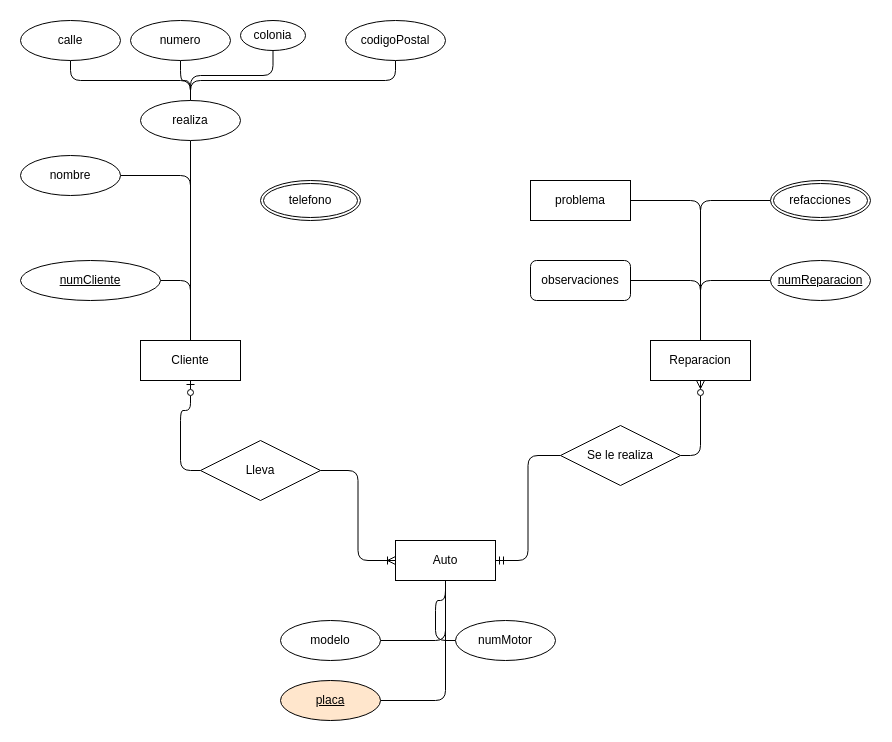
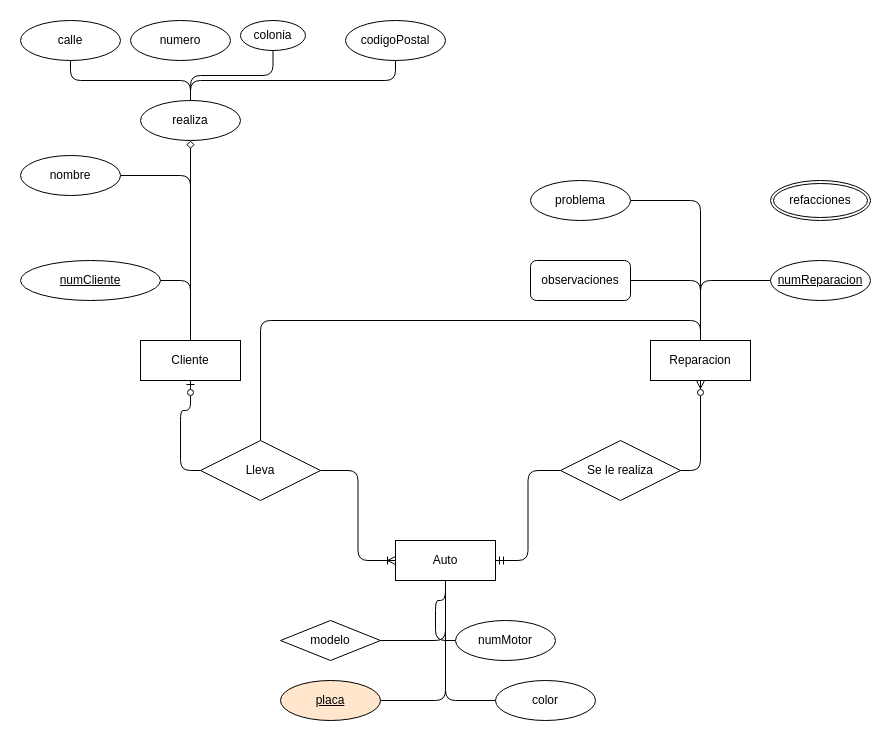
  <mxCell id="0" />
  <mxCell id="1" parent="0" />
  <mxCell id="2" style="edgeStyle=orthogonalEdgeStyle;rounded=1;orthogonalLoop=1;jettySize=auto;html=1;exitX=1;exitY=0.5;exitDx=0;exitDy=0;entryX=0;entryY=0.5;entryDx=0;entryDy=0;endArrow=none;endFill=0;startArrow=ERmandOne;startFill=0;curved=0;" edge="1" parent="1" source="7" target="19"><mxGeometry relative="1" as="geometry" /></mxCell>
  <mxCell id="3" style="edgeStyle=orthogonalEdgeStyle;rounded=1;orthogonalLoop=1;jettySize=auto;html=1;exitX=0.5;exitY=1;exitDx=0;exitDy=0;entryX=1;entryY=0.5;entryDx=0;entryDy=0;curved=0;endArrow=none;endFill=0;" edge="1" parent="1" source="7" target="37"><mxGeometry relative="1" as="geometry" /></mxCell>
  <mxCell id="4" style="edgeStyle=orthogonalEdgeStyle;rounded=1;orthogonalLoop=1;jettySize=auto;html=1;exitX=0.5;exitY=1;exitDx=0;exitDy=0;entryX=0;entryY=0.5;entryDx=0;entryDy=0;curved=0;endArrow=none;endFill=0;" edge="1" parent="1" source="7" target="35"><mxGeometry relative="1" as="geometry" /></mxCell>
  <mxCell id="5" style="edgeStyle=orthogonalEdgeStyle;rounded=1;orthogonalLoop=1;jettySize=auto;html=1;exitX=0.5;exitY=1;exitDx=0;exitDy=0;entryX=1;entryY=0.5;entryDx=0;entryDy=0;curved=0;endArrow=none;endFill=0;" edge="1" parent="1" source="7" target="34"><mxGeometry relative="1" as="geometry" /></mxCell>
+ <mxCell id="6" style="edgeStyle=orthogonalEdgeStyle;rounded=1;orthogonalLoop=1;jettySize=auto;html=1;exitX=0.5;exitY=1;exitDx=0;exitDy=0;entryX=0;entryY=0.5;entryDx=0;entryDy=0;curved=0;endArrow=none;endFill=0;" edge="1" parent="1" source="7" target="36"><mxGeometry relative="1" as="geometry" /></mxCell>
  <mxCell id="7" value="Auto" style="whiteSpace=wrap;html=1;align=center;" vertex="1" parent="1"><mxGeometry x="395" y="540" width="100" height="40" as="geometry" /></mxCell>
  <mxCell id="8" style="edgeStyle=orthogonalEdgeStyle;rounded=1;orthogonalLoop=1;jettySize=auto;html=1;exitX=0.5;exitY=0;exitDx=0;exitDy=0;entryX=1;entryY=0.5;entryDx=0;entryDy=0;curved=0;endArrow=none;endFill=0;" edge="1" parent="1" source="12" target="41"><mxGeometry relative="1" as="geometry" /></mxCell>
  <mxCell id="9" style="edgeStyle=orthogonalEdgeStyle;rounded=1;orthogonalLoop=1;jettySize=auto;html=1;exitX=0.5;exitY=0;exitDx=0;exitDy=0;entryX=0;entryY=0.5;entryDx=0;entryDy=0;curved=0;endArrow=none;endFill=0;" edge="1" parent="1" source="12" target="38"><mxGeometry relative="1" as="geometry" /></mxCell>
  <mxCell id="10" style="edgeStyle=orthogonalEdgeStyle;rounded=1;orthogonalLoop=1;jettySize=auto;html=1;exitX=0.5;exitY=0;exitDx=0;exitDy=0;entryX=1;entryY=0.5;entryDx=0;entryDy=0;curved=0;endArrow=none;endFill=0;" edge="1" parent="1" source="12" target="40"><mxGeometry relative="1" as="geometry" /></mxCell>
- <mxCell id="11" style="edgeStyle=orthogonalEdgeStyle;rounded=1;orthogonalLoop=1;jettySize=auto;html=1;exitX=0.5;exitY=0;exitDx=0;exitDy=0;entryX=0;entryY=0.5;entryDx=0;entryDy=0;curved=0;endArrow=none;endFill=0;" edge="1" parent="1" source="12" target="39"><mxGeometry relative="1" as="geometry" /></mxCell>
+ <mxCell id="11" style="edgeStyle=orthogonalEdgeStyle;rounded=1;orthogonalLoop=1;jettySize=auto;html=1;exitX=0.5;exitY=0;exitDx=0;exitDy=0;curved=0;endArrow=none;endFill=0;" edge="1" parent="1" source="12" target="21"><mxGeometry relative="1" as="geometry" /></mxCell>
  <mxCell id="12" value="Reparacion" style="whiteSpace=wrap;html=1;align=center;" vertex="1" parent="1"><mxGeometry x="650" y="340" width="100" height="40" as="geometry" /></mxCell>
  <mxCell id="13" style="edgeStyle=orthogonalEdgeStyle;rounded=1;orthogonalLoop=1;jettySize=auto;html=1;exitX=0.5;exitY=1;exitDx=0;exitDy=0;entryX=0;entryY=0.5;entryDx=0;entryDy=0;curved=0;startArrow=ERzeroToOne;startFill=0;endArrow=none;endFill=0;" edge="1" parent="1" source="17" target="21"><mxGeometry relative="1" as="geometry" /></mxCell>
  <mxCell id="14" style="edgeStyle=orthogonalEdgeStyle;rounded=1;orthogonalLoop=1;jettySize=auto;html=1;exitX=0.5;exitY=0;exitDx=0;exitDy=0;entryX=1;entryY=0.5;entryDx=0;entryDy=0;curved=0;endArrow=none;endFill=0;" edge="1" parent="1" source="17" target="22"><mxGeometry relative="1" as="geometry" /></mxCell>
  <mxCell id="15" style="edgeStyle=orthogonalEdgeStyle;rounded=1;orthogonalLoop=1;jettySize=auto;html=1;exitX=0.5;exitY=0;exitDx=0;exitDy=0;entryX=1;entryY=0.5;entryDx=0;entryDy=0;curved=0;endArrow=none;endFill=0;" edge="1" parent="1" source="17" target="28"><mxGeometry relative="1" as="geometry" /></mxCell>
- <mxCell id="16" style="edgeStyle=orthogonalEdgeStyle;rounded=1;orthogonalLoop=1;jettySize=auto;html=1;exitX=0.5;exitY=0;exitDx=0;exitDy=0;entryX=0.5;entryY=1;entryDx=0;entryDy=0;curved=0;endArrow=none;endFill=0;" edge="1" parent="1" source="17" target="27"><mxGeometry relative="1" as="geometry" /></mxCell>
+ <mxCell id="16" style="edgeStyle=orthogonalEdgeStyle;rounded=1;orthogonalLoop=1;jettySize=auto;html=1;exitX=0.5;exitY=0;exitDx=0;exitDy=0;entryX=0.5;entryY=1;entryDx=0;entryDy=0;curved=0;endArrow=diamond;endFill=0;" edge="1" parent="1" source="17" target="27"><mxGeometry relative="1" as="geometry" /></mxCell>
  <mxCell id="17" value="Cliente" style="whiteSpace=wrap;html=1;align=center;" vertex="1" parent="1"><mxGeometry x="140" y="340" width="100" height="40" as="geometry" /></mxCell>
  <mxCell id="18" style="edgeStyle=orthogonalEdgeStyle;rounded=1;orthogonalLoop=1;jettySize=auto;html=1;exitX=1;exitY=0.5;exitDx=0;exitDy=0;entryX=0.5;entryY=1;entryDx=0;entryDy=0;endArrow=ERzeroToMany;endFill=0;curved=0;" edge="1" parent="1" source="19" target="12"><mxGeometry relative="1" as="geometry" /></mxCell>
- <mxCell id="19" value="Se le realiza" style="shape=rhombus;perimeter=rhombusPerimeter;whiteSpace=wrap;html=1;align=center;" vertex="1" parent="1"><mxGeometry x="560" y="425" width="120" height="60" as="geometry" /></mxCell>
+ <mxCell id="19" value="Se le realiza" style="shape=rhombus;perimeter=rhombusPerimeter;whiteSpace=wrap;html=1;align=center;" vertex="1" parent="1"><mxGeometry x="560" y="440" width="120" height="60" as="geometry" /></mxCell>
  <mxCell id="20" style="edgeStyle=orthogonalEdgeStyle;rounded=1;orthogonalLoop=1;jettySize=auto;html=1;exitX=1;exitY=0.5;exitDx=0;exitDy=0;entryX=0;entryY=0.5;entryDx=0;entryDy=0;endArrow=ERoneToMany;endFill=0;curved=0;" edge="1" parent="1" source="21" target="7"><mxGeometry relative="1" as="geometry" /></mxCell>
  <mxCell id="21" value="Lleva" style="shape=rhombus;perimeter=rhombusPerimeter;whiteSpace=wrap;html=1;align=center;" vertex="1" parent="1"><mxGeometry x="200" y="440" width="120" height="60" as="geometry" /></mxCell>
  <mxCell id="22" value="numCliente" style="ellipse;whiteSpace=wrap;html=1;align=center;fontStyle=4;" vertex="1" parent="1"><mxGeometry x="20" y="260" width="140" height="40" as="geometry" /></mxCell>
  <mxCell id="23" style="edgeStyle=orthogonalEdgeStyle;rounded=1;orthogonalLoop=1;jettySize=auto;html=1;exitX=0.5;exitY=0;exitDx=0;exitDy=0;entryX=0.5;entryY=1;entryDx=0;entryDy=0;curved=0;endArrow=none;endFill=0;" edge="1" parent="1" source="27" target="33"><mxGeometry relative="1" as="geometry" /></mxCell>
- <mxCell id="24" style="edgeStyle=orthogonalEdgeStyle;rounded=1;orthogonalLoop=1;jettySize=auto;html=1;exitX=0.5;exitY=0;exitDx=0;exitDy=0;entryX=0.5;entryY=1;entryDx=0;entryDy=0;curved=0;endArrow=none;endFill=0;" edge="1" parent="1" source="27" target="32"><mxGeometry relative="1" as="geometry" /></mxCell>
  <mxCell id="25" style="edgeStyle=orthogonalEdgeStyle;rounded=1;orthogonalLoop=1;jettySize=auto;html=1;exitX=0.5;exitY=0;exitDx=0;exitDy=0;entryX=0.5;entryY=1;entryDx=0;entryDy=0;curved=0;endArrow=none;endFill=0;" edge="1" parent="1" source="27" target="31"><mxGeometry relative="1" as="geometry" /></mxCell>
  <mxCell id="26" style="edgeStyle=orthogonalEdgeStyle;rounded=1;orthogonalLoop=1;jettySize=auto;html=1;exitX=0.5;exitY=0;exitDx=0;exitDy=0;entryX=0.5;entryY=1;entryDx=0;entryDy=0;curved=0;endArrow=none;endFill=0;" edge="1" parent="1" source="27" target="30"><mxGeometry relative="1" as="geometry" /></mxCell>
  <mxCell id="27" value="realiza" style="ellipse;whiteSpace=wrap;html=1;align=center;" vertex="1" parent="1"><mxGeometry x="140" y="100" width="100" height="40" as="geometry" /></mxCell>
  <mxCell id="28" value="nombre" style="ellipse;whiteSpace=wrap;html=1;align=center;" vertex="1" parent="1"><mxGeometry x="20" y="155" width="100" height="40" as="geometry" /></mxCell>
- <mxCell id="29" value="telefono" style="ellipse;shape=doubleEllipse;margin=3;whiteSpace=wrap;html=1;align=center;" vertex="1" parent="1"><mxGeometry x="260" y="180" width="100" height="40" as="geometry" /></mxCell>
  <mxCell id="30" value="codigoPostal" style="ellipse;whiteSpace=wrap;html=1;align=center;" vertex="1" parent="1"><mxGeometry x="345" y="20" width="100" height="40" as="geometry" /></mxCell>
  <mxCell id="31" value="colonia" style="ellipse;whiteSpace=wrap;html=1;align=center;" vertex="1" parent="1"><mxGeometry x="240" y="20" width="65" height="30" as="geometry" /></mxCell>
  <mxCell id="32" value="numero" style="ellipse;whiteSpace=wrap;html=1;align=center;" vertex="1" parent="1"><mxGeometry x="130" y="20" width="100" height="40" as="geometry" /></mxCell>
  <mxCell id="33" value="calle" style="ellipse;whiteSpace=wrap;html=1;align=center;" vertex="1" parent="1"><mxGeometry y="20" width="100" height="40" as="geometry" x="20" /></mxCell>
  <mxCell id="34" value="placa" style="ellipse;whiteSpace=wrap;html=1;align=center;fontStyle=4;fillColor=#ffe6cc;" vertex="1" parent="1"><mxGeometry x="280" y="680" width="100" height="40" as="geometry" /></mxCell>
  <mxCell id="35" value="numMotor" style="ellipse;whiteSpace=wrap;html=1;align=center;" vertex="1" parent="1"><mxGeometry x="455" y="620" width="100" height="40" as="geometry" /></mxCell>
- <mxCell id="37" value="modelo" style="ellipse;whiteSpace=wrap;html=1;align=center;" vertex="1" parent="1"><mxGeometry x="280" y="620" width="100" height="40" as="geometry" /></mxCell>
+ <mxCell id="36" value="color" style="ellipse;whiteSpace=wrap;html=1;align=center;" vertex="1" parent="1"><mxGeometry x="495" y="680" width="100" height="40" as="geometry" /></mxCell>
+ <mxCell id="37" value="modelo" style="rhombus;whiteSpace=wrap;html=1;align=center;" vertex="1" parent="1"><mxGeometry x="280" y="620" width="100" height="40" as="geometry" /></mxCell>
  <mxCell id="38" value="numReparacion" style="ellipse;whiteSpace=wrap;html=1;align=center;fontStyle=4;" vertex="1" parent="1"><mxGeometry x="770" y="260" width="100" height="40" as="geometry" /></mxCell>
  <mxCell id="39" value="refacciones" style="ellipse;shape=doubleEllipse;margin=3;whiteSpace=wrap;html=1;align=center;" vertex="1" parent="1"><mxGeometry x="770" y="180" width="100" height="40" as="geometry" /></mxCell>
- <mxCell id="40" value="problema" style="whiteSpace=wrap;html=1;align=center;rounded=0;" vertex="1" parent="1"><mxGeometry x="530" y="180" width="100" height="40" as="geometry" /></mxCell>
+ <mxCell id="40" value="problema" style="ellipse;whiteSpace=wrap;html=1;align=center;" vertex="1" parent="1"><mxGeometry x="530" y="180" width="100" height="40" as="geometry" /></mxCell>
  <mxCell id="41" value="observaciones" style="whiteSpace=wrap;html=1;align=center;rounded=1;" vertex="1" parent="1"><mxGeometry x="530" y="260" width="100" height="40" as="geometry" /></mxCell>
